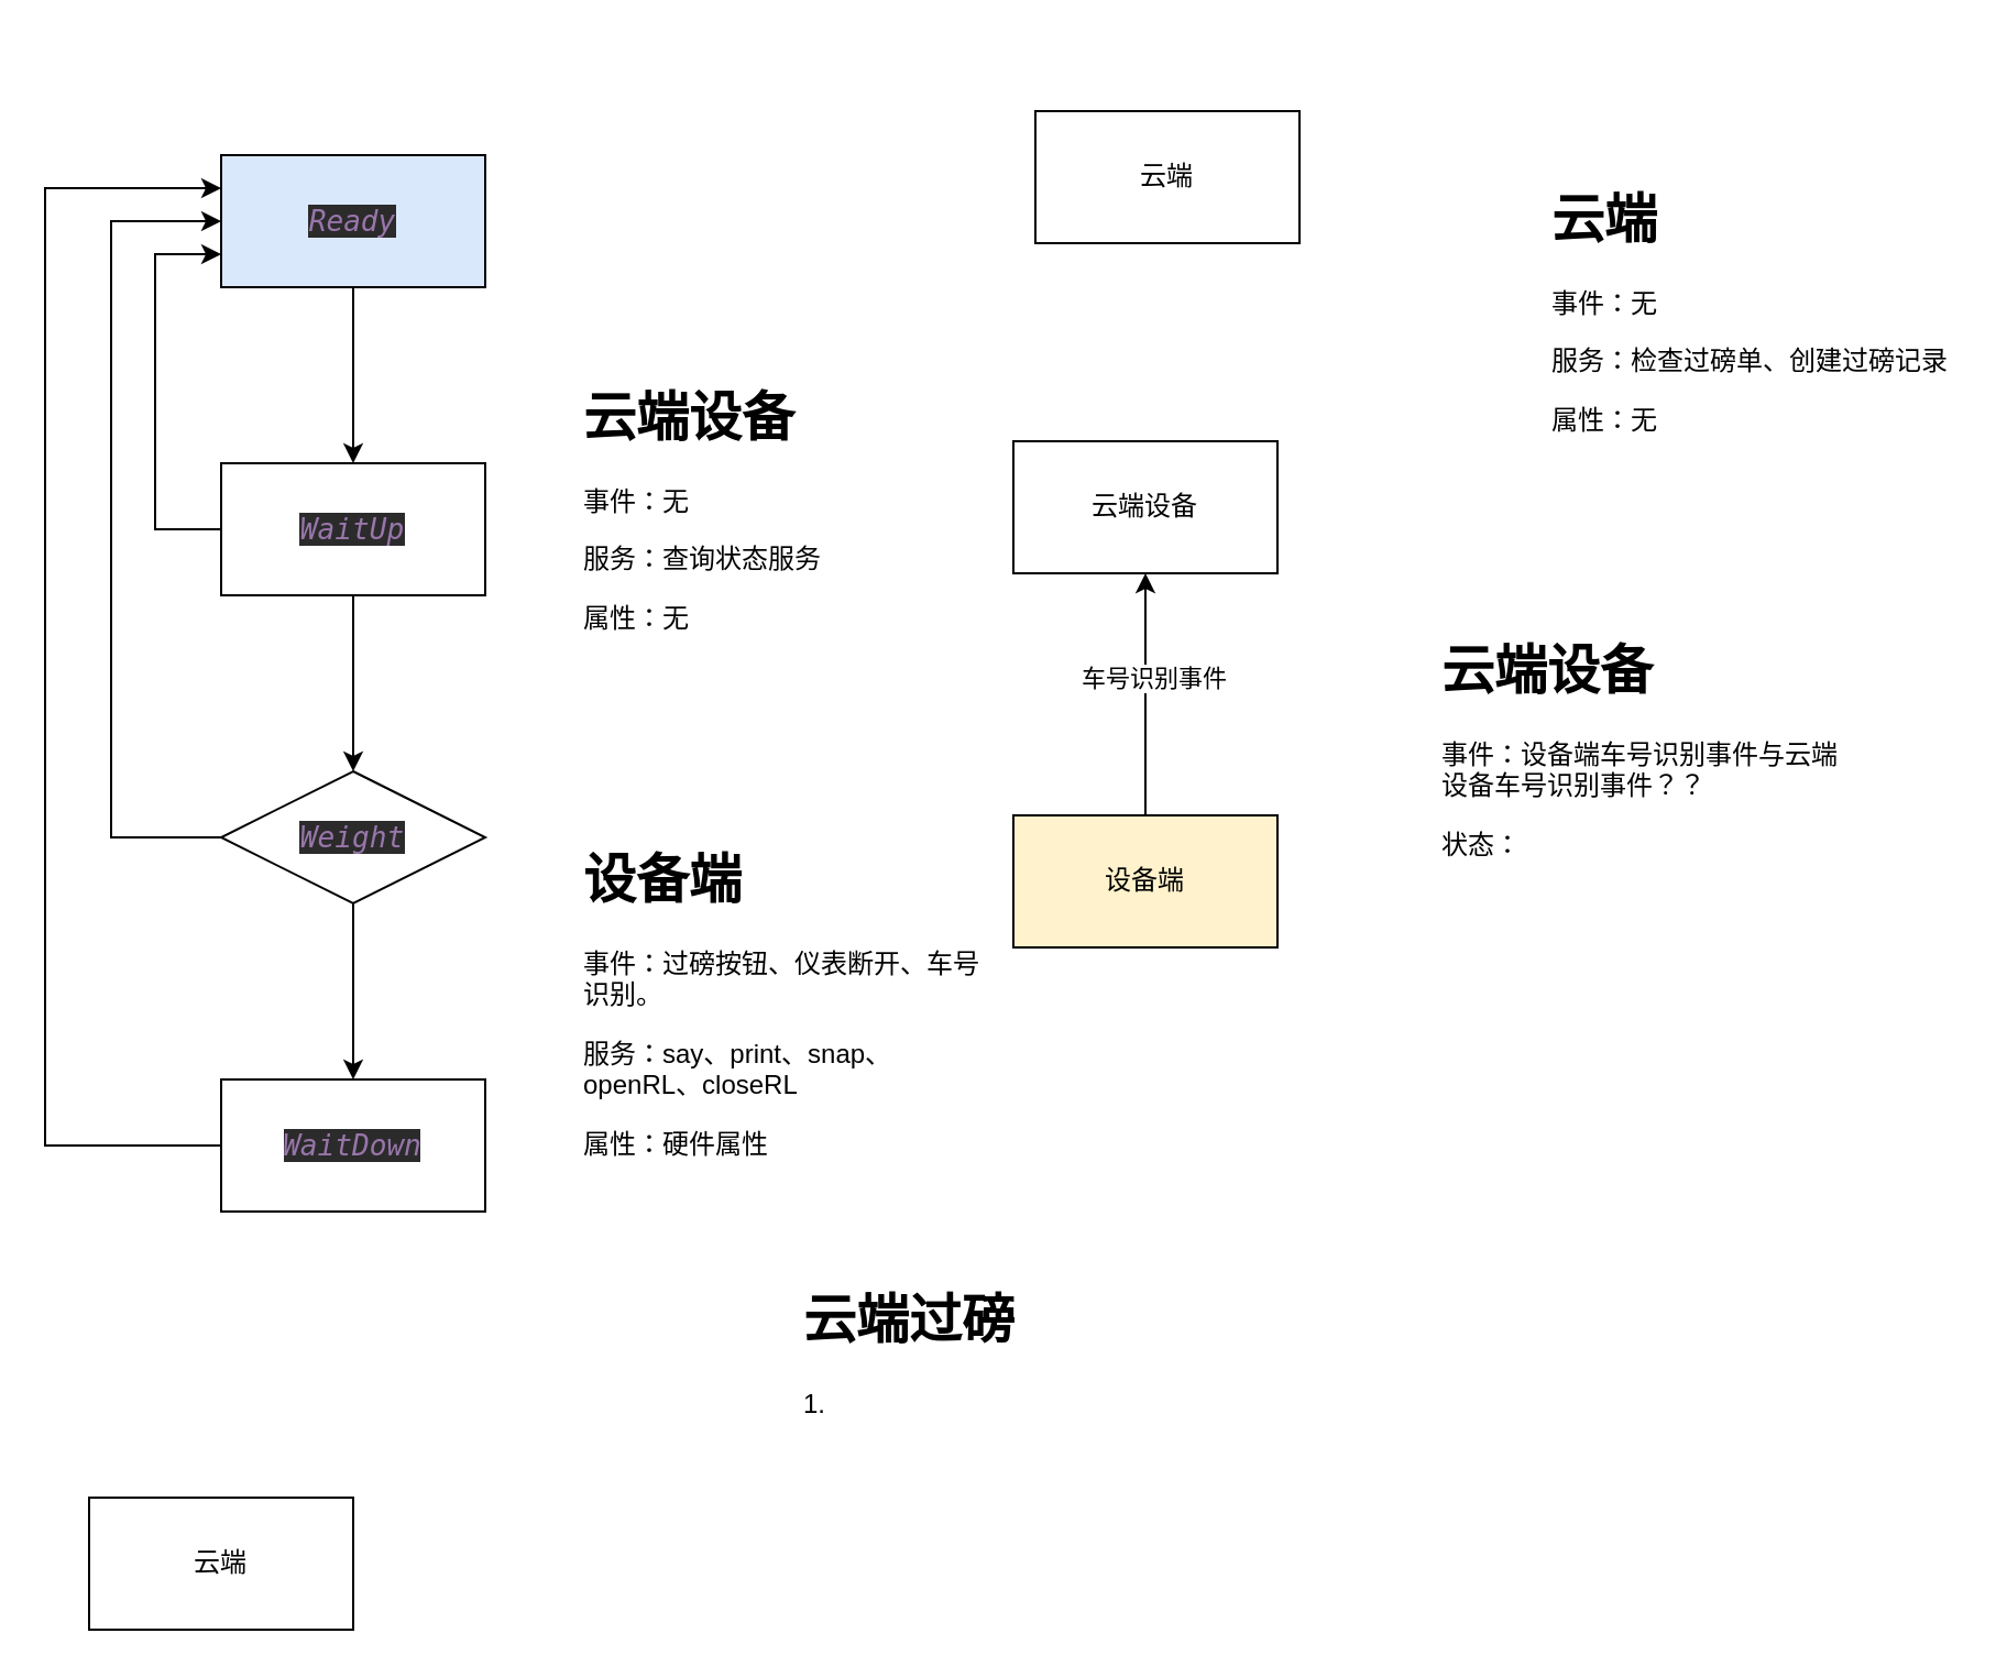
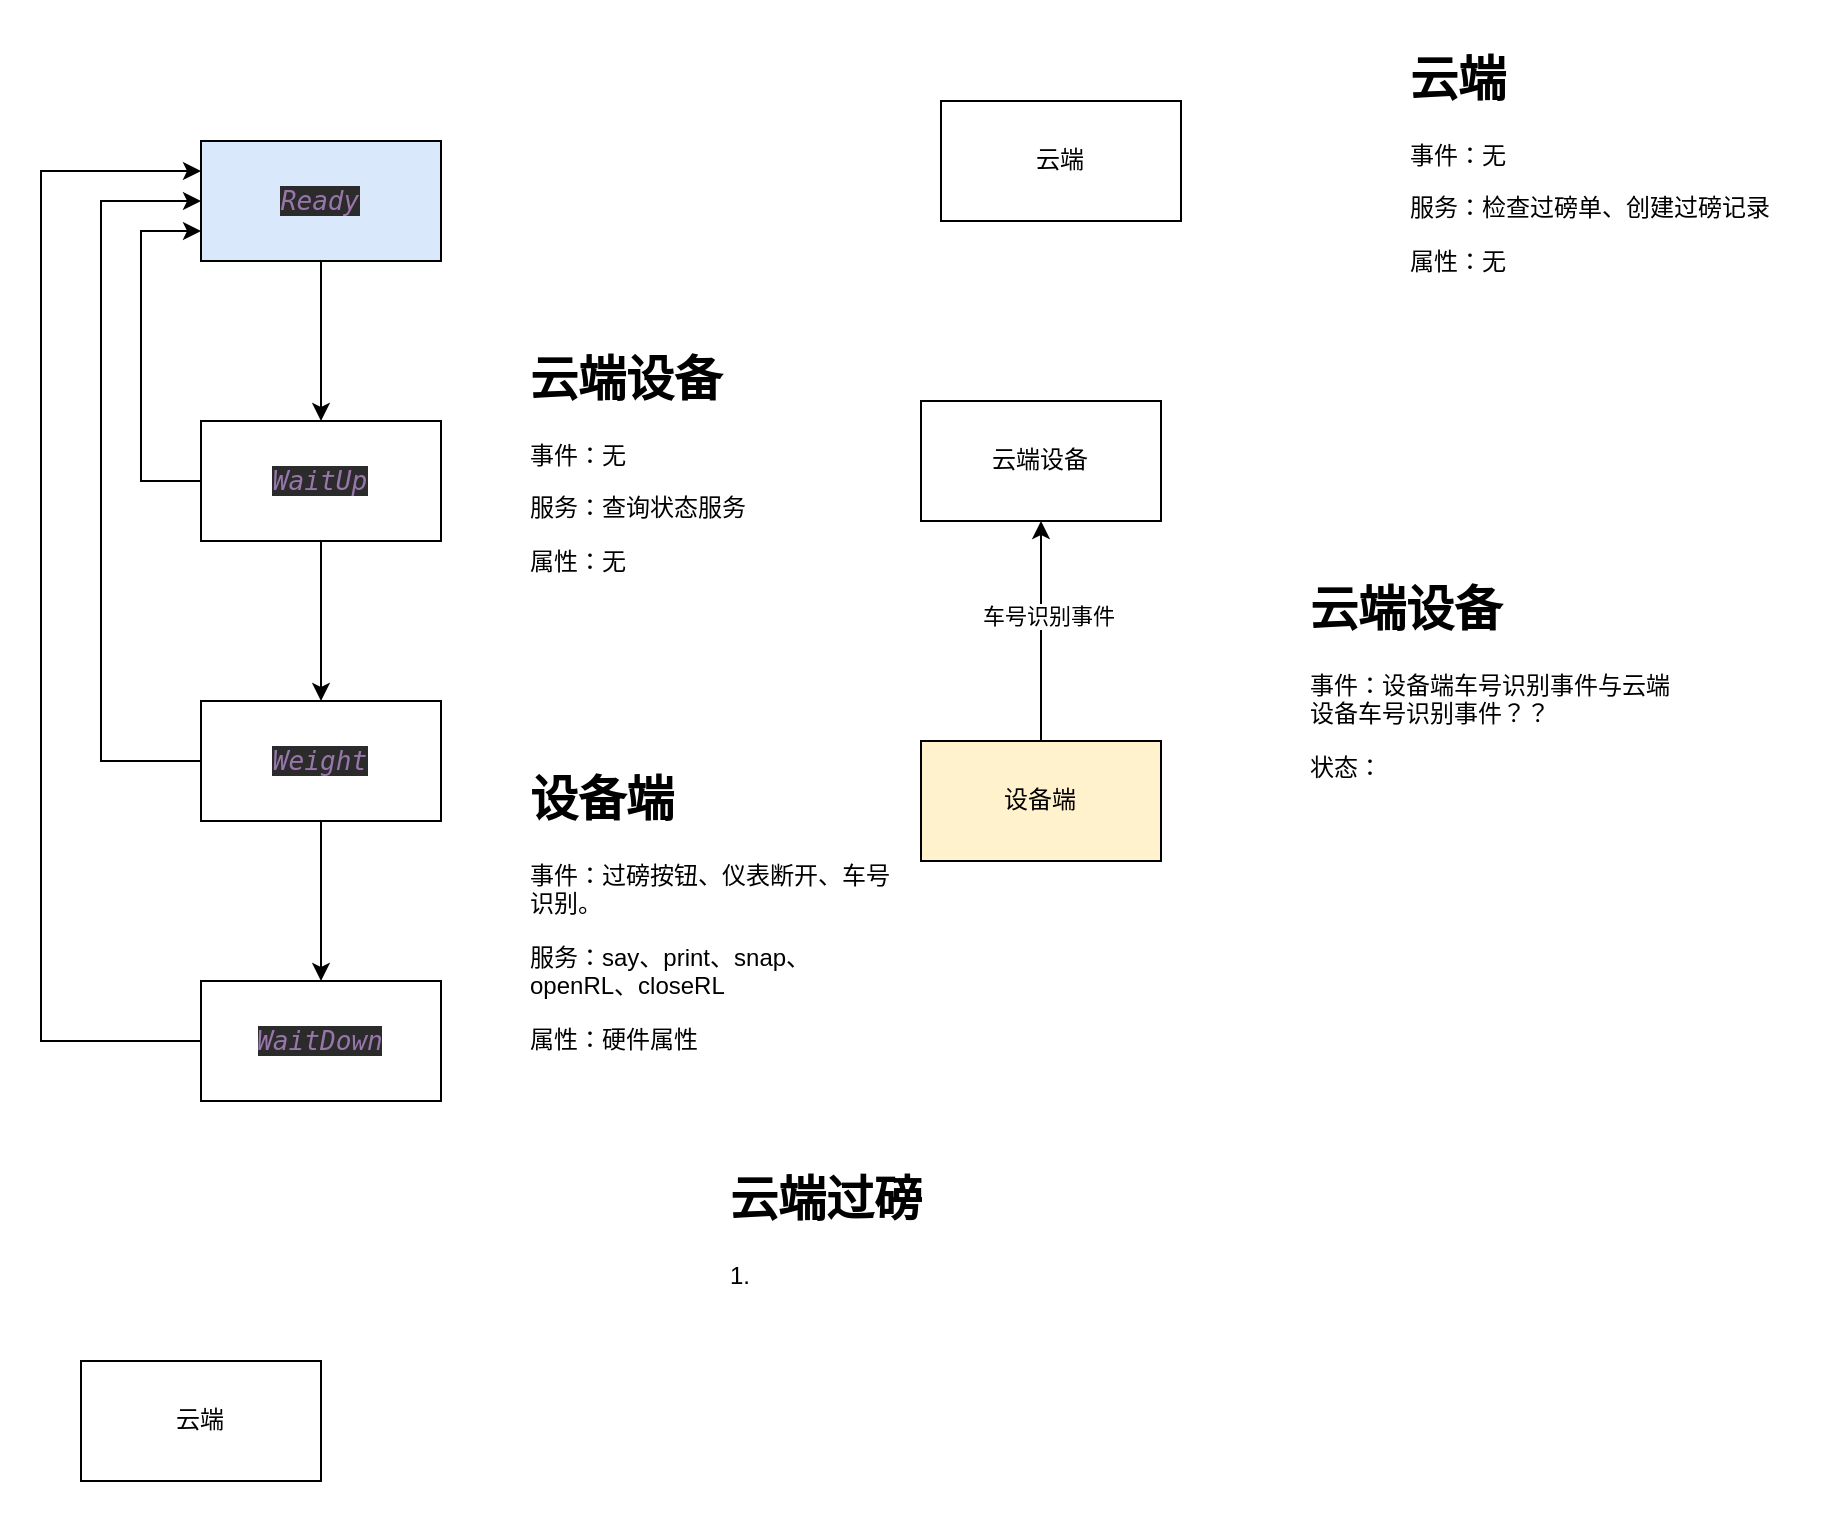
  <mxCell id="0" />
  <mxCell id="1" parent="0" />
  <mxCell id="2" value="" style="edgeStyle=orthogonalEdgeStyle;rounded=0;orthogonalLoop=1;jettySize=auto;html=1;" parent="1" source="3" target="6" edge="1"><mxGeometry relative="1" as="geometry" /></mxCell>
  <mxCell id="3" value="&lt;pre style=&quot;background-color: #2b2b2b ; color: #a9b7c6 ; font-family: &amp;#34;jetbrains mono&amp;#34; , monospace ; font-size: 9.8pt&quot;&gt;&lt;span style=&quot;color: #9876aa ; font-style: italic&quot;&gt;Ready&lt;/span&gt;&lt;/pre&gt;" style="rounded=0;whiteSpace=wrap;html=1;fillColor=#dae8fc;" parent="1" vertex="1"><mxGeometry x="100" y="70" width="120" height="60" as="geometry" /></mxCell>
  <mxCell id="4" value="" style="edgeStyle=orthogonalEdgeStyle;rounded=0;orthogonalLoop=1;jettySize=auto;html=1;" parent="1" source="6" target="9" edge="1"><mxGeometry relative="1" as="geometry" /></mxCell>
  <mxCell id="5" style="edgeStyle=orthogonalEdgeStyle;rounded=0;orthogonalLoop=1;jettySize=auto;html=1;exitX=0;exitY=0.5;exitDx=0;exitDy=0;entryX=0;entryY=0.75;entryDx=0;entryDy=0;" parent="1" source="6" target="3" edge="1"><mxGeometry relative="1" as="geometry"><Array as="points"><mxPoint x="70" y="240" /><mxPoint x="70" y="115" /></Array></mxGeometry></mxCell>
  <mxCell id="6" value="&lt;pre style=&quot;background-color: #2b2b2b ; color: #a9b7c6 ; font-family: &amp;#34;jetbrains mono&amp;#34; , monospace ; font-size: 9.8pt&quot;&gt;&lt;pre style=&quot;font-family: &amp;#34;jetbrains mono&amp;#34; , monospace ; font-size: 9.8pt&quot;&gt;&lt;span style=&quot;color: #9876aa ; font-style: italic&quot;&gt;WaitUp&lt;/span&gt;&lt;/pre&gt;&lt;/pre&gt;" style="rounded=0;whiteSpace=wrap;html=1;" parent="1" vertex="1"><mxGeometry x="100" y="210" width="120" height="60" as="geometry" /></mxCell>
  <mxCell id="7" value="" style="edgeStyle=orthogonalEdgeStyle;rounded=0;orthogonalLoop=1;jettySize=auto;html=1;" parent="1" source="9" target="11" edge="1"><mxGeometry relative="1" as="geometry" /></mxCell>
  <mxCell id="8" style="edgeStyle=orthogonalEdgeStyle;rounded=0;orthogonalLoop=1;jettySize=auto;html=1;exitX=0;exitY=0.5;exitDx=0;exitDy=0;entryX=0;entryY=0.5;entryDx=0;entryDy=0;" parent="1" source="9" target="3" edge="1"><mxGeometry relative="1" as="geometry"><Array as="points"><mxPoint x="50" y="380" /><mxPoint x="50" y="100" /></Array></mxGeometry></mxCell>
- <mxCell id="9" value="&lt;pre style=&quot;background-color: #2b2b2b ; color: #a9b7c6 ; font-family: &amp;quot;jetbrains mono&amp;quot; , monospace ; font-size: 9.8pt&quot;&gt;&lt;span style=&quot;color: #9876aa ; font-style: italic&quot;&gt;Weight&lt;/span&gt;&lt;/pre&gt;" style="rhombus;whiteSpace=wrap;html=1;" parent="1" vertex="1"><mxGeometry x="100" y="350" width="120" height="60" as="geometry" /></mxCell>
+ <mxCell id="9" value="&lt;pre style=&quot;background-color: #2b2b2b ; color: #a9b7c6 ; font-family: &amp;quot;jetbrains mono&amp;quot; , monospace ; font-size: 9.8pt&quot;&gt;&lt;span style=&quot;color: #9876aa ; font-style: italic&quot;&gt;Weight&lt;/span&gt;&lt;/pre&gt;" style="rounded=0;whiteSpace=wrap;html=1;" parent="1" vertex="1"><mxGeometry x="100" y="350" width="120" height="60" as="geometry" /></mxCell>
  <mxCell id="10" style="edgeStyle=orthogonalEdgeStyle;rounded=0;orthogonalLoop=1;jettySize=auto;html=1;exitX=0;exitY=0.5;exitDx=0;exitDy=0;entryX=0;entryY=0.25;entryDx=0;entryDy=0;" parent="1" source="11" target="3" edge="1"><mxGeometry relative="1" as="geometry"><Array as="points"><mxPoint x="20" y="520" /><mxPoint x="20" y="85" /></Array></mxGeometry></mxCell>
  <mxCell id="11" value="&lt;pre style=&quot;background-color: #2b2b2b ; color: #a9b7c6 ; font-family: &amp;quot;jetbrains mono&amp;quot; , monospace ; font-size: 9.8pt&quot;&gt;&lt;span style=&quot;color: #9876aa ; font-style: italic&quot;&gt;WaitDown&lt;/span&gt;&lt;/pre&gt;" style="rounded=0;whiteSpace=wrap;html=1;" parent="1" vertex="1"><mxGeometry x="100" y="490" width="120" height="60" as="geometry" /></mxCell>
  <mxCell id="12" style="edgeStyle=orthogonalEdgeStyle;rounded=0;orthogonalLoop=1;jettySize=auto;html=1;exitX=0.5;exitY=0;exitDx=0;exitDy=0;entryX=0.5;entryY=1;entryDx=0;entryDy=0;" parent="1" source="14" target="15" edge="1"><mxGeometry relative="1" as="geometry" /></mxCell>
  <mxCell id="13" value="车号识别事件" style="edgeLabel;html=1;align=center;verticalAlign=middle;resizable=0;points=[];" parent="12" vertex="1" connectable="0"><mxGeometry x="0.147" y="-3" relative="1" as="geometry"><mxPoint as="offset" /></mxGeometry></mxCell>
  <mxCell id="14" value="设备端" style="rounded=0;whiteSpace=wrap;html=1;fillColor=#fff2cc;" parent="1" vertex="1"><mxGeometry x="460" y="370" width="120" height="60" as="geometry" /></mxCell>
  <mxCell id="15" value="云端设备" style="rounded=0;whiteSpace=wrap;html=1;" parent="1" vertex="1"><mxGeometry x="460" y="200" width="120" height="60" as="geometry" /></mxCell>
  <mxCell id="16" value="云端" style="rounded=0;whiteSpace=wrap;html=1;" parent="1" vertex="1"><mxGeometry x="470" y="50" width="120" height="60" as="geometry" /></mxCell>
  <mxCell id="17" value="&lt;h1&gt;设备端&lt;/h1&gt;&lt;p&gt;事件：过磅按钮、仪表断开、车号识别。&lt;/p&gt;&lt;p&gt;服务：say、print、snap、openRL、closeRL&lt;/p&gt;&lt;p&gt;属性：硬件属性&lt;/p&gt;" style="text;html=1;strokeColor=none;fillColor=none;spacing=5;spacingTop=-20;whiteSpace=wrap;overflow=hidden;rounded=0;" parent="1" vertex="1"><mxGeometry x="260" y="380" width="190" height="150" as="geometry" /></mxCell>
  <mxCell id="18" value="&lt;h1&gt;云端设备&lt;/h1&gt;&lt;p&gt;事件：无&lt;/p&gt;&lt;p&gt;服务：查询状态服务&lt;/p&gt;&lt;p&gt;属性：无&lt;/p&gt;" style="text;html=1;strokeColor=none;fillColor=none;spacing=5;spacingTop=-20;whiteSpace=wrap;overflow=hidden;rounded=0;" parent="1" vertex="1"><mxGeometry x="260" y="170" width="190" height="180" as="geometry" /></mxCell>
  <mxCell id="19" value="&lt;h1&gt;云端设备&lt;/h1&gt;&lt;p&gt;事件：设备端车号识别事件与云端设备车号识别事件？？&lt;/p&gt;&lt;p&gt;状态：&lt;/p&gt;&lt;p&gt;&lt;br&gt;&lt;/p&gt;" style="text;html=1;strokeColor=none;fillColor=none;spacing=5;spacingTop=-20;whiteSpace=wrap;overflow=hidden;rounded=0;" parent="1" vertex="1"><mxGeometry x="650" y="285" width="190" height="190" as="geometry" /></mxCell>
- <mxCell id="20" value="&lt;h1&gt;云端&lt;/h1&gt;&lt;p&gt;事件：无&lt;/p&gt;&lt;p&gt;服务：检查过磅单、创建过磅记录&lt;/p&gt;&lt;p&gt;属性：无&lt;/p&gt;" style="text;html=1;strokeColor=none;fillColor=none;spacing=5;spacingTop=-20;whiteSpace=wrap;overflow=hidden;rounded=0;" parent="1" vertex="1"><mxGeometry x="700" y="80" width="190" height="120" as="geometry" /></mxCell>
+ <mxCell id="20" value="&lt;h1&gt;云端&lt;/h1&gt;&lt;p&gt;事件：无&lt;/p&gt;&lt;p&gt;服务：检查过磅单、创建过磅记录&lt;/p&gt;&lt;p&gt;属性：无&lt;/p&gt;" style="text;html=1;strokeColor=none;fillColor=none;spacing=5;spacingTop=-20;whiteSpace=wrap;overflow=hidden;rounded=0;" parent="1" vertex="1"><mxGeometry x="700" y="20" width="190" height="120" as="geometry" /></mxCell>
  <mxCell id="21" value="云端" style="rounded=0;whiteSpace=wrap;html=1;" vertex="1" parent="1"><mxGeometry x="40" y="680" width="120" height="60" as="geometry" /></mxCell>
  <mxCell id="22" value="&lt;h1&gt;云端过磅&lt;/h1&gt;&lt;p&gt;1.&amp;nbsp;&lt;/p&gt;" style="text;html=1;strokeColor=none;fillColor=none;spacing=5;spacingTop=-20;whiteSpace=wrap;overflow=hidden;rounded=0;" vertex="1" parent="1"><mxGeometry x="360" y="580" width="190" height="120" as="geometry" /></mxCell>
